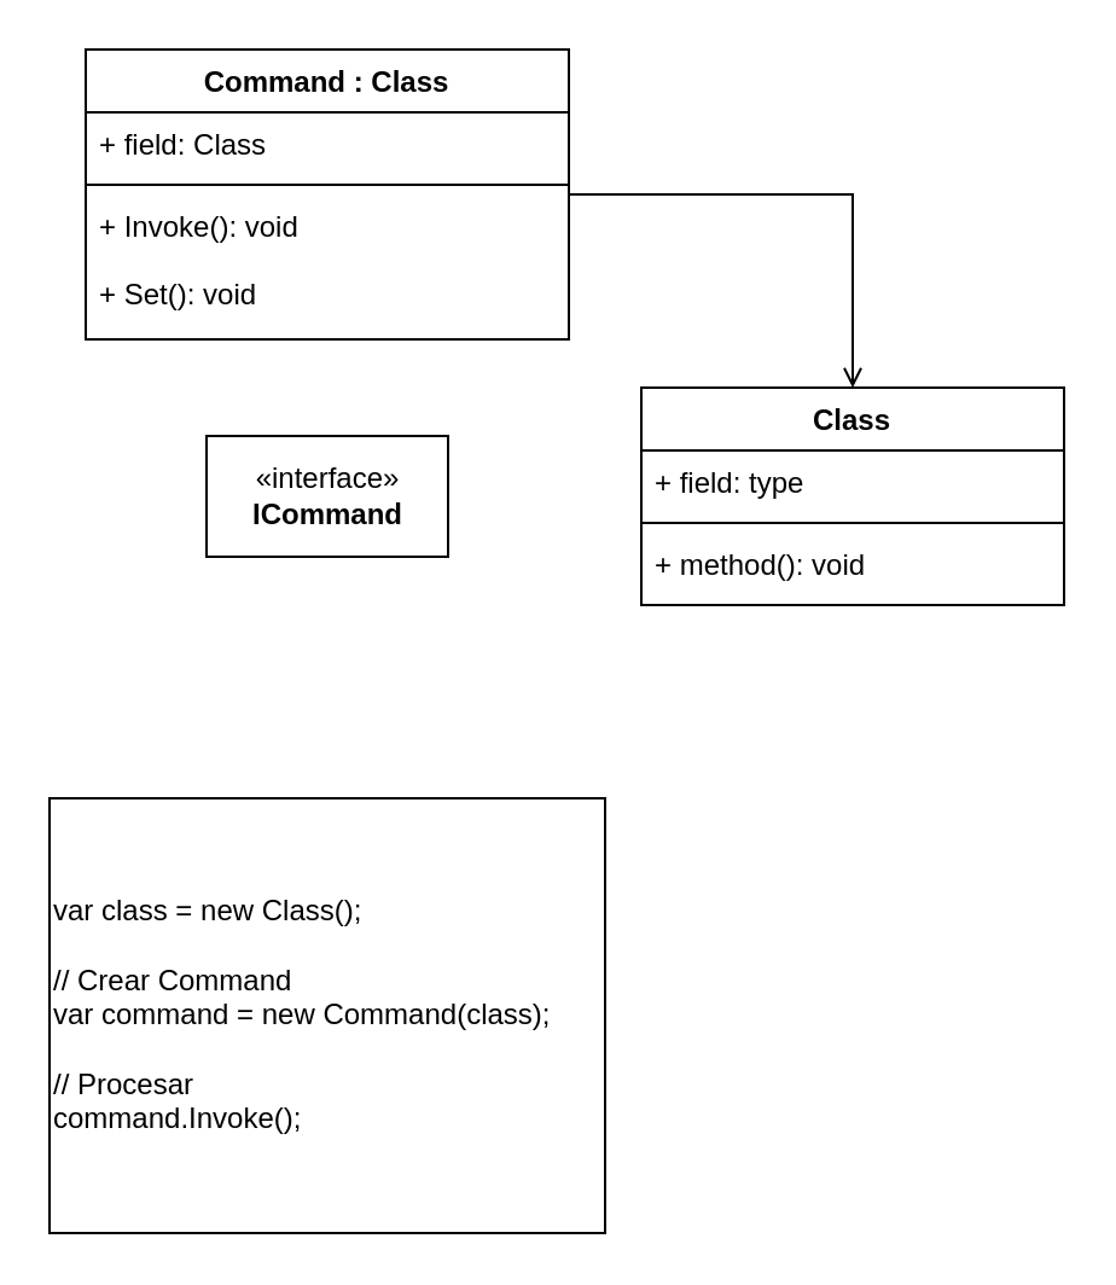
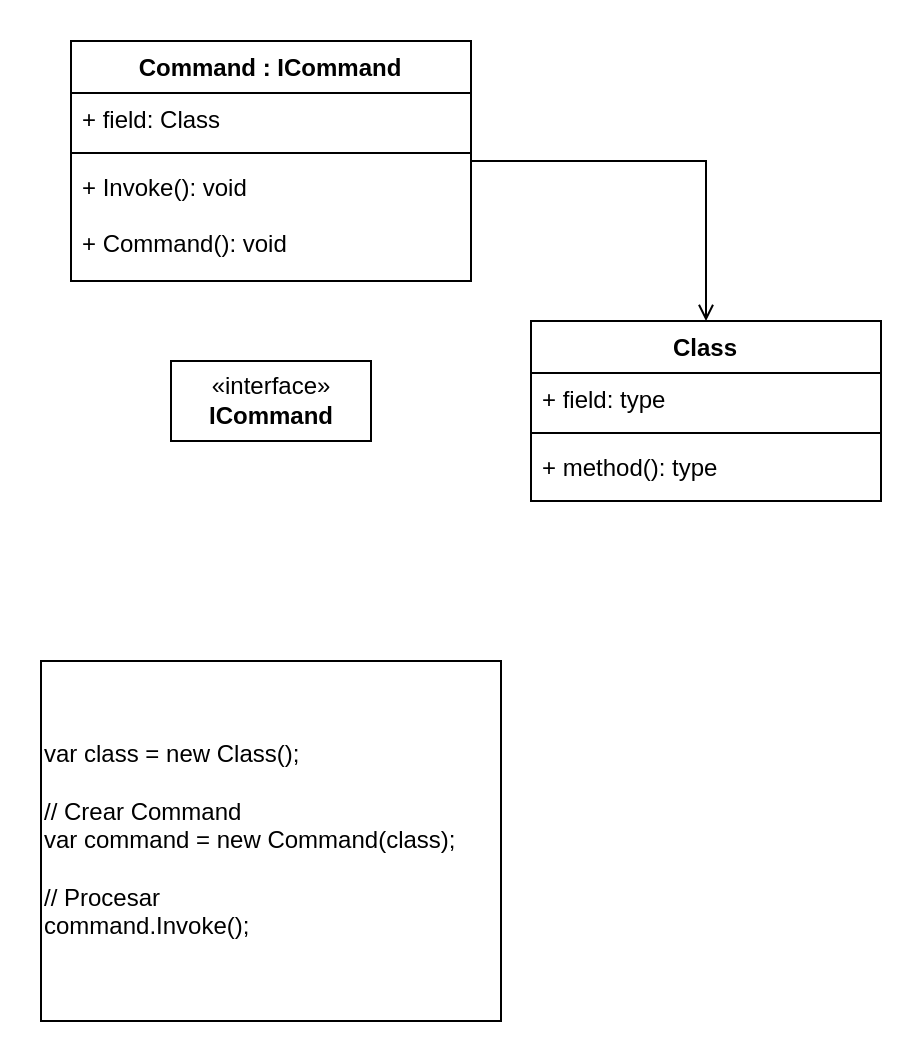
  <mxCell id="0" />
  <mxCell id="1" parent="0" />
  <mxCell id="2" value="var class = new Class();&lt;br&gt;&lt;br&gt;// Crear Command&lt;br&gt;var command = new Command(class);&lt;br&gt;&lt;br&gt;// Procesar&lt;br&gt;command.Invoke();" style="rounded=0;whiteSpace=wrap;html=1;align=left;labelBackgroundColor=#ffffff;" parent="1" vertex="1"><mxGeometry x="20" y="330" width="230" height="180" as="geometry" /></mxCell>
- <mxCell id="3" value="«interface»&lt;br&gt;&lt;b&gt;ICommand&lt;/b&gt;" style="html=1;" parent="1" vertex="1"><mxGeometry x="85" y="180" width="100" height="50" as="geometry" /></mxCell>
+ <mxCell id="3" value="«interface»&lt;br&gt;&lt;b&gt;ICommand&lt;/b&gt;" style="html=1;" parent="1" vertex="1"><mxGeometry x="85" y="180" width="100" height="40" as="geometry" /></mxCell>
  <mxCell id="4" style="edgeStyle=orthogonalEdgeStyle;rounded=0;orthogonalLoop=1;jettySize=auto;html=1;entryX=0.5;entryY=0;entryDx=0;entryDy=0;endArrow=open;" edge="1" parent="1" source="5" target="9"><mxGeometry relative="1" as="geometry" /></mxCell>
- <mxCell id="5" value="Command : Class" style="swimlane;fontStyle=1;align=center;verticalAlign=top;childLayout=stackLayout;horizontal=1;startSize=26;horizontalStack=0;resizeParent=1;resizeParentMax=0;resizeLast=0;collapsible=1;marginBottom=0;" parent="1" vertex="1"><mxGeometry x="35" y="20" width="200" height="120" as="geometry" /></mxCell>
+ <mxCell id="5" value="Command : ICommand" style="swimlane;fontStyle=1;align=center;verticalAlign=top;childLayout=stackLayout;horizontal=1;startSize=26;horizontalStack=0;resizeParent=1;resizeParentMax=0;resizeLast=0;collapsible=1;marginBottom=0;" parent="1" vertex="1"><mxGeometry x="35" y="20" width="200" height="120" as="geometry" /></mxCell>
  <mxCell id="6" value="+ field: Class" style="text;strokeColor=none;fillColor=none;align=left;verticalAlign=top;spacingLeft=4;spacingRight=4;overflow=hidden;rotatable=0;points=[[0,0.5],[1,0.5]];portConstraint=eastwest;" parent="5" vertex="1"><mxGeometry y="26" width="200" height="26" as="geometry" /></mxCell>
  <mxCell id="7" value="" style="line;strokeWidth=1;fillColor=none;align=left;verticalAlign=middle;spacingTop=-1;spacingLeft=3;spacingRight=3;rotatable=0;labelPosition=right;points=[];portConstraint=eastwest;" parent="5" vertex="1"><mxGeometry y="52" width="200" height="8" as="geometry" /></mxCell>
- <mxCell id="8" value="+ Invoke(): void&#10;&#10;+ Set(): void" style="text;strokeColor=none;fillColor=none;align=left;verticalAlign=top;spacingLeft=4;spacingRight=4;overflow=hidden;rotatable=0;points=[[0,0.5],[1,0.5]];portConstraint=eastwest;" parent="5" vertex="1"><mxGeometry y="60" width="200" height="60" as="geometry" /></mxCell>
+ <mxCell id="8" value="+ Invoke(): void&#10;&#10;+ Command(): void" style="text;strokeColor=none;fillColor=none;align=left;verticalAlign=top;spacingLeft=4;spacingRight=4;overflow=hidden;rotatable=0;points=[[0,0.5],[1,0.5]];portConstraint=eastwest;" parent="5" vertex="1"><mxGeometry y="60" width="200" height="60" as="geometry" /></mxCell>
  <mxCell id="9" value="Class" style="swimlane;fontStyle=1;align=center;verticalAlign=top;childLayout=stackLayout;horizontal=1;startSize=26;horizontalStack=0;resizeParent=1;resizeParentMax=0;resizeLast=0;collapsible=1;marginBottom=0;" parent="1" vertex="1"><mxGeometry x="265" y="160" width="175" height="90" as="geometry" /></mxCell>
  <mxCell id="10" value="+ field: type" style="text;strokeColor=none;fillColor=none;align=left;verticalAlign=top;spacingLeft=4;spacingRight=4;overflow=hidden;rotatable=0;points=[[0,0.5],[1,0.5]];portConstraint=eastwest;" parent="9" vertex="1"><mxGeometry y="26" width="175" height="26" as="geometry" /></mxCell>
  <mxCell id="11" value="" style="line;strokeWidth=1;fillColor=none;align=left;verticalAlign=middle;spacingTop=-1;spacingLeft=3;spacingRight=3;rotatable=0;labelPosition=right;points=[];portConstraint=eastwest;" parent="9" vertex="1"><mxGeometry y="52" width="175" height="8" as="geometry" /></mxCell>
- <mxCell id="12" value="+ method(): void" style="text;strokeColor=none;fillColor=none;align=left;verticalAlign=top;spacingLeft=4;spacingRight=4;overflow=hidden;rotatable=0;points=[[0,0.5],[1,0.5]];portConstraint=eastwest;" parent="9" vertex="1"><mxGeometry y="60" width="175" height="30" as="geometry" /></mxCell>
+ <mxCell id="12" value="+ method(): type" style="text;strokeColor=none;fillColor=none;align=left;verticalAlign=top;spacingLeft=4;spacingRight=4;overflow=hidden;rotatable=0;points=[[0,0.5],[1,0.5]];portConstraint=eastwest;" parent="9" vertex="1"><mxGeometry y="60" width="175" height="30" as="geometry" /></mxCell>
